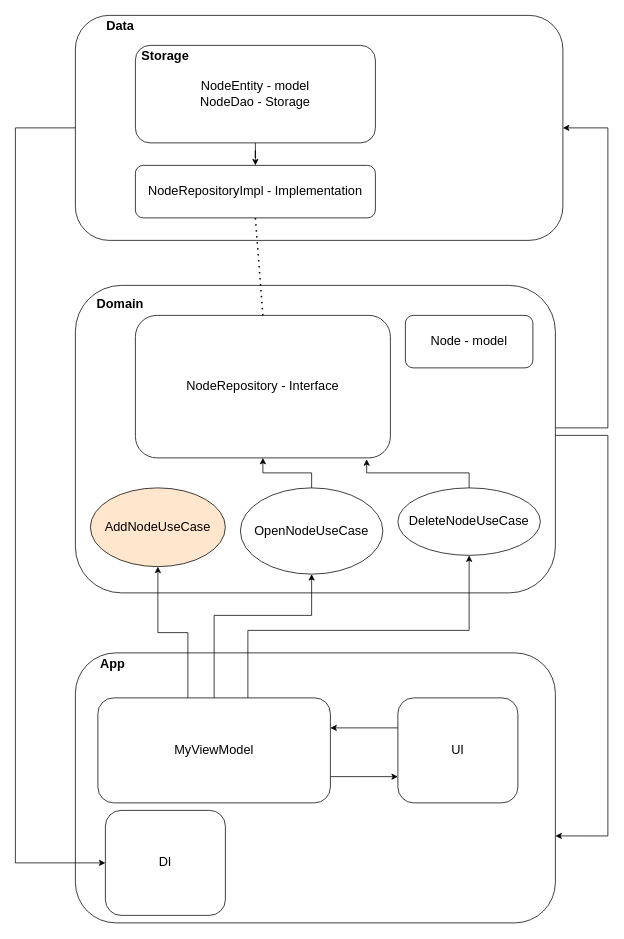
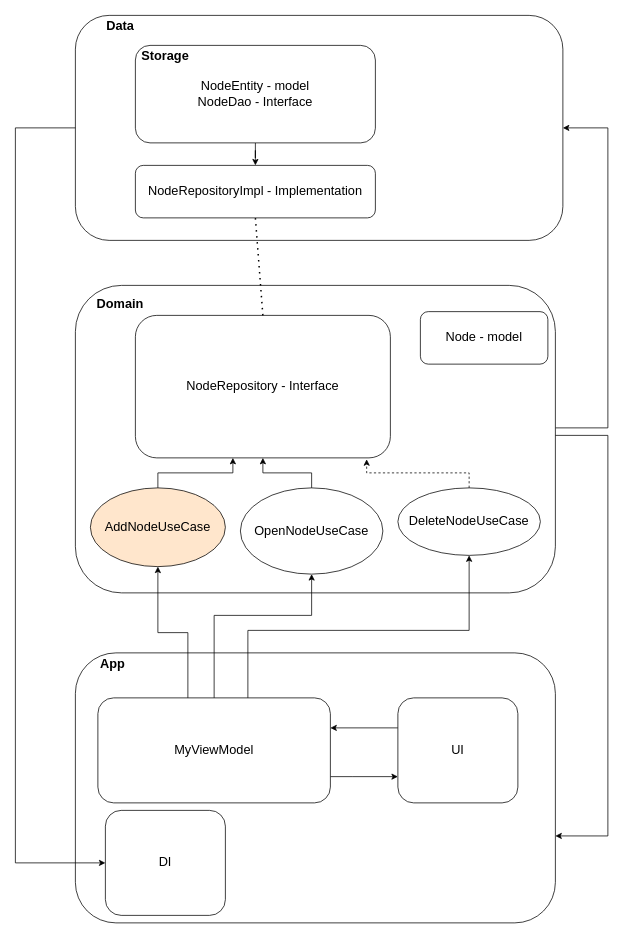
  <mxCell id="0" />
  <mxCell id="1" parent="0" />
  <mxCell id="2" value="" style="rounded=1;whiteSpace=wrap;html=1;fontSize=17;" vertex="1" parent="1"><mxGeometry x="100" y="20" width="650" height="300" as="geometry" /></mxCell>
  <mxCell id="3" style="edgeStyle=orthogonalEdgeStyle;rounded=0;orthogonalLoop=1;jettySize=auto;html=1;entryX=1;entryY=0.5;entryDx=0;entryDy=0;" edge="1" parent="1" source="4" target="2"><mxGeometry relative="1" as="geometry"><Array as="points"><mxPoint x="810" y="570" /><mxPoint x="810" y="170" /></Array></mxGeometry></mxCell>
  <mxCell id="4" value="" style="rounded=1;whiteSpace=wrap;html=1;fontSize=17;" vertex="1" parent="1"><mxGeometry x="100" y="380" width="640" height="410" as="geometry" /></mxCell>
  <mxCell id="5" value="" style="rounded=1;whiteSpace=wrap;html=1;fontSize=17;" vertex="1" parent="1"><mxGeometry x="100" y="870" width="640" height="360" as="geometry" /></mxCell>
  <mxCell id="6" value="Data" style="text;html=1;align=center;verticalAlign=middle;whiteSpace=wrap;rounded=0;fontSize=17;fontStyle=1" vertex="1" parent="1"><mxGeometry x="130" y="20" width="60" height="30" as="geometry" /></mxCell>
  <mxCell id="7" value="Domain" style="text;html=1;align=center;verticalAlign=middle;whiteSpace=wrap;rounded=0;fontSize=17;fontStyle=1" vertex="1" parent="1"><mxGeometry x="130" y="390" width="60" height="30" as="geometry" /></mxCell>
  <mxCell id="8" value="App" style="text;html=1;align=center;verticalAlign=middle;whiteSpace=wrap;rounded=0;fontSize=17;fontStyle=1" vertex="1" parent="1"><mxGeometry x="120" y="870" width="60" height="30" as="geometry" /></mxCell>
  <mxCell id="9" style="edgeStyle=orthogonalEdgeStyle;rounded=0;orthogonalLoop=1;jettySize=auto;html=1;entryX=0.5;entryY=1;entryDx=0;entryDy=0;" edge="1" parent="1" source="13" target="19"><mxGeometry relative="1" as="geometry"><Array as="points"><mxPoint x="250" y="843" /><mxPoint x="210" y="843" /></Array></mxGeometry></mxCell>
  <mxCell id="10" style="edgeStyle=orthogonalEdgeStyle;rounded=0;orthogonalLoop=1;jettySize=auto;html=1;entryX=0.5;entryY=1;entryDx=0;entryDy=0;" edge="1" parent="1" source="13" target="22"><mxGeometry relative="1" as="geometry"><Array as="points"><mxPoint x="285" y="820" /><mxPoint x="415" y="820" /></Array></mxGeometry></mxCell>
  <mxCell id="11" style="edgeStyle=orthogonalEdgeStyle;rounded=0;orthogonalLoop=1;jettySize=auto;html=1;entryX=0.5;entryY=1;entryDx=0;entryDy=0;" edge="1" parent="1" source="13" target="20"><mxGeometry relative="1" as="geometry"><Array as="points"><mxPoint x="330" y="840" /><mxPoint x="625" y="840" /></Array></mxGeometry></mxCell>
  <mxCell id="12" style="edgeStyle=orthogonalEdgeStyle;rounded=0;orthogonalLoop=1;jettySize=auto;html=1;entryX=0;entryY=0.75;entryDx=0;entryDy=0;" edge="1" parent="1" source="13" target="15"><mxGeometry relative="1" as="geometry"><Array as="points"><mxPoint x="470" y="1035" /><mxPoint x="470" y="1035" /></Array></mxGeometry></mxCell>
  <mxCell id="13" value="&lt;font style=&quot;font-size: 17px;&quot;&gt;MyViewModel&lt;/font&gt;" style="rounded=1;whiteSpace=wrap;html=1;" vertex="1" parent="1"><mxGeometry x="130" y="930" width="310" height="140" as="geometry" /></mxCell>
  <mxCell id="14" style="edgeStyle=orthogonalEdgeStyle;rounded=0;orthogonalLoop=1;jettySize=auto;html=1;entryX=1;entryY=0.5;entryDx=0;entryDy=0;" edge="1" parent="1"><mxGeometry relative="1" as="geometry"><mxPoint x="530" y="970" as="sourcePoint" /><mxPoint x="440" y="970" as="targetPoint" /></mxGeometry></mxCell>
  <mxCell id="15" value="&lt;font style=&quot;font-size: 17px;&quot;&gt;UI&lt;/font&gt;" style="rounded=1;whiteSpace=wrap;html=1;" vertex="1" parent="1"><mxGeometry x="530" y="930" width="160" height="140" as="geometry" /></mxCell>
  <mxCell id="16" value="&lt;font style=&quot;font-size: 17px;&quot;&gt;DI&lt;/font&gt;" style="rounded=1;whiteSpace=wrap;html=1;" vertex="1" parent="1"><mxGeometry x="140" y="1080" width="160" height="140" as="geometry" /></mxCell>
  <mxCell id="17" value="&lt;span style=&quot;font-size: 17px;&quot;&gt;NodeRepository - Interface&lt;/span&gt;" style="rounded=1;whiteSpace=wrap;html=1;" vertex="1" parent="1"><mxGeometry x="180" y="420" width="340" height="190" as="geometry" /></mxCell>
+ <mxCell id="18" value="" style="edgeStyle=orthogonalEdgeStyle;rounded=0;orthogonalLoop=1;jettySize=auto;html=1;" edge="1" parent="1" source="19" target="17"><mxGeometry relative="1" as="geometry"><Array as="points"><mxPoint x="210" y="630" /><mxPoint x="310" y="630" /></Array></mxGeometry></mxCell>
  <mxCell id="19" value="AddNodeUseCase" style="ellipse;whiteSpace=wrap;html=1;fontSize=17;fillColor=#ffe6cc;" vertex="1" parent="1"><mxGeometry x="120" y="650" width="180" height="105" as="geometry" /></mxCell>
  <mxCell id="20" value="DeleteNodeUseCase" style="ellipse;whiteSpace=wrap;html=1;fontSize=17;" vertex="1" parent="1"><mxGeometry x="530" y="650" width="190" height="90" as="geometry" /></mxCell>
  <mxCell id="21" value="" style="edgeStyle=orthogonalEdgeStyle;rounded=0;orthogonalLoop=1;jettySize=auto;html=1;" edge="1" parent="1" source="22" target="17"><mxGeometry relative="1" as="geometry" /></mxCell>
  <mxCell id="22" value="OpenNodeUseCase" style="ellipse;whiteSpace=wrap;html=1;fontSize=17;" vertex="1" parent="1"><mxGeometry x="320" y="650" width="190" height="115" as="geometry" /></mxCell>
  <mxCell id="23" value="&lt;span style=&quot;font-size: 17px;&quot;&gt;NodeRepositoryImpl - Implementation&lt;/span&gt;" style="rounded=1;whiteSpace=wrap;html=1;" vertex="1" parent="1"><mxGeometry x="180" y="220" width="320" height="70" as="geometry" /></mxCell>
  <mxCell id="24" style="edgeStyle=orthogonalEdgeStyle;rounded=0;orthogonalLoop=1;jettySize=auto;html=1;" edge="1" parent="1" source="25" target="23"><mxGeometry relative="1" as="geometry" /></mxCell>
- <mxCell id="25" value="&lt;div&gt;&lt;font style=&quot;font-size: 17px;&quot;&gt;NodeEntity - model&lt;/font&gt;&lt;/div&gt;&lt;font style=&quot;font-size: 17px;&quot;&gt;NodeDao - Storage&lt;/font&gt;" style="rounded=1;whiteSpace=wrap;html=1;" vertex="1" parent="1"><mxGeometry x="180" y="60" width="320" height="130" as="geometry" /></mxCell>
+ <mxCell id="25" value="&lt;div&gt;&lt;font style=&quot;font-size: 17px;&quot;&gt;NodeEntity - model&lt;/font&gt;&lt;/div&gt;&lt;font style=&quot;font-size: 17px;&quot;&gt;NodeDao - Interface&lt;/font&gt;" style="rounded=1;whiteSpace=wrap;html=1;" vertex="1" parent="1"><mxGeometry x="180" y="60" width="320" height="130" as="geometry" /></mxCell>
  <mxCell id="26" value="" style="endArrow=none;dashed=1;html=1;dashPattern=1 3;strokeWidth=2;rounded=0;entryX=0.5;entryY=1;entryDx=0;entryDy=0;exitX=0.5;exitY=0;exitDx=0;exitDy=0;" edge="1" parent="1" source="17" target="23"><mxGeometry width="50" height="50" relative="1" as="geometry"><mxPoint x="290" y="390" as="sourcePoint" /><mxPoint x="340" y="340" as="targetPoint" /></mxGeometry></mxCell>
  <mxCell id="27" value="Storage" style="text;html=1;align=center;verticalAlign=middle;whiteSpace=wrap;rounded=0;fontSize=17;fontStyle=1" vertex="1" parent="1"><mxGeometry x="190" y="60" width="60" height="30" as="geometry" /></mxCell>
- <mxCell id="28" value="&lt;span style=&quot;font-size: 17px;&quot;&gt;Node - model&lt;/span&gt;" style="rounded=1;whiteSpace=wrap;html=1;" vertex="1" parent="1"><mxGeometry x="540" y="420" width="170" height="70" as="geometry" /></mxCell>
- <mxCell id="29" style="edgeStyle=orthogonalEdgeStyle;rounded=0;orthogonalLoop=1;jettySize=auto;html=1;entryX=0.907;entryY=1.01;entryDx=0;entryDy=0;entryPerimeter=0;" edge="1" parent="1" source="20" target="17"><mxGeometry relative="1" as="geometry"><Array as="points"><mxPoint x="625" y="630" /><mxPoint x="488" y="630" /></Array></mxGeometry></mxCell>
+ <mxCell id="28" value="&lt;span style=&quot;font-size: 17px;&quot;&gt;Node - model&lt;/span&gt;" style="rounded=1;whiteSpace=wrap;html=1;" vertex="1" parent="1"><mxGeometry x="560" y="415" width="170" height="70" as="geometry" /></mxCell>
+ <mxCell id="29" style="edgeStyle=orthogonalEdgeStyle;rounded=0;orthogonalLoop=1;jettySize=auto;html=1;entryX=0.907;entryY=1.01;entryDx=0;entryDy=0;entryPerimeter=0;dashed=1;" edge="1" parent="1" source="20" target="17"><mxGeometry relative="1" as="geometry"><Array as="points"><mxPoint x="625" y="630" /><mxPoint x="488" y="630" /></Array></mxGeometry></mxCell>
  <mxCell id="30" style="edgeStyle=orthogonalEdgeStyle;rounded=0;orthogonalLoop=1;jettySize=auto;html=1;entryX=0;entryY=0.5;entryDx=0;entryDy=0;" edge="1" parent="1" source="2" target="16"><mxGeometry relative="1" as="geometry"><Array as="points"><mxPoint x="20" y="170" /><mxPoint x="20" y="1150" /></Array></mxGeometry></mxCell>
  <mxCell id="31" style="edgeStyle=orthogonalEdgeStyle;rounded=0;orthogonalLoop=1;jettySize=auto;html=1;entryX=1;entryY=0.678;entryDx=0;entryDy=0;entryPerimeter=0;" edge="1" parent="1" source="4" target="5"><mxGeometry relative="1" as="geometry"><Array as="points"><mxPoint x="810" y="580" /><mxPoint x="810" y="1114" /></Array></mxGeometry></mxCell>
